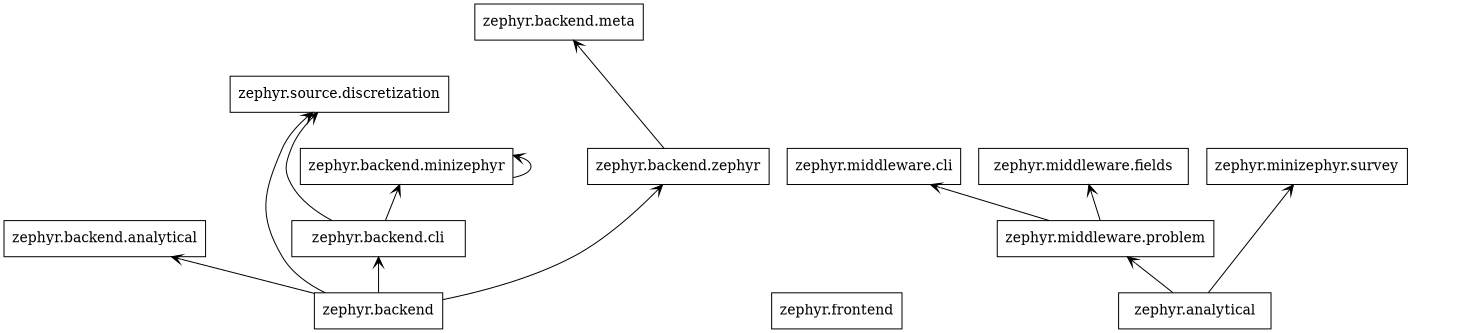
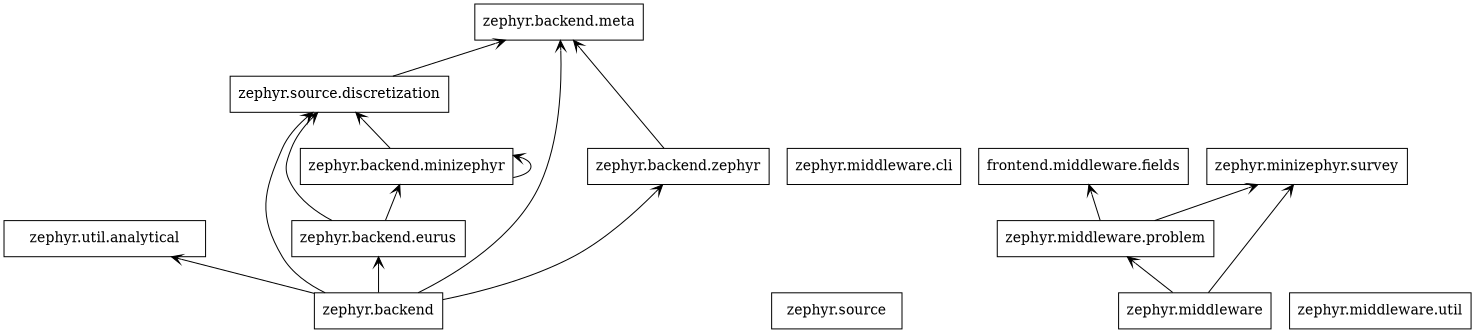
  digraph {
    rankdir=BT
    node [shape=box]
    edge [arrowhead=open arrowtail=none]
    n1 [label="zephyr.backend"]
-   n2 [label="zephyr.backend.analytical"]
+   n2 [label="zephyr.util.analytical"]
    n3 [label="zephyr.source.discretization"]
-   n4 [label="zephyr.backend.cli"]
+   n4 [label="zephyr.backend.eurus"]
    n5 [label="zephyr.backend.meta"]
    n6 [label="zephyr.backend.zephyr"]
    n7 [label="zephyr.backend.minizephyr"]
-   n8 [label="zephyr.frontend"]
+   n8 [label="zephyr.source"]
    n9 [label="zephyr.middleware.cli"]
-   n10 [label="zephyr.analytical"]
+   n10 [label="zephyr.middleware"]
    n11 [label="zephyr.middleware.problem"]
    n12 [label="zephyr.minizephyr.survey"]
-   n13 [label="zephyr.middleware.fields"]
+   n13 [label="frontend.middleware.fields"]
+   n14 [label="zephyr.middleware.util"]
    n1 -> n2
    n1 -> n3
    n1 -> n4
+   n1 -> n5
    n1 -> n6
+   n3 -> n5
    n4 -> n3
    n4 -> n7
    n6 -> n5
+   n7 -> n3
    n7 -> n7
    n10 -> n11
    n10 -> n12
-   n11 -> n9
+   n11 -> n12
    n11 -> n13
  }
